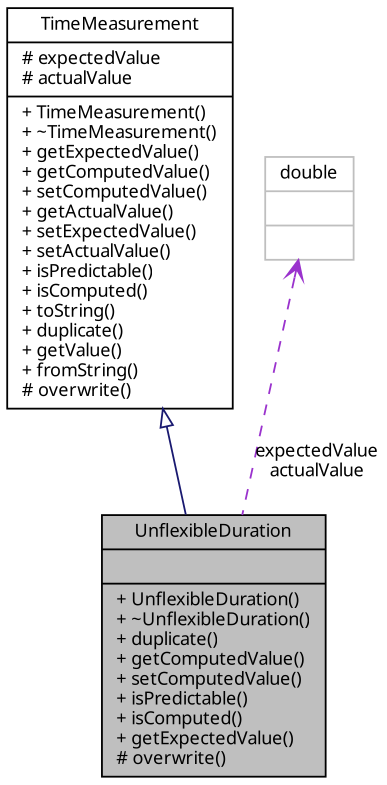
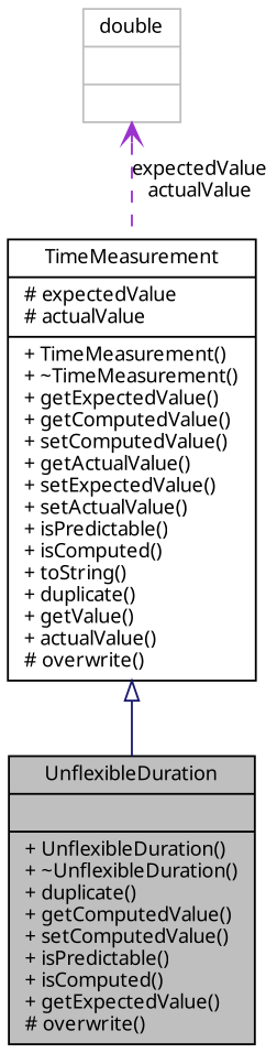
  digraph {
    node [color=black fillcolor=white fontname="FreeSans.ttf" fontsize=10 shape=record style=filled]
    edge [dir=back fontname="FreeSans.ttf" fontsize=10 labelfontname="FreeSans.ttf" labelfontsize=10]
    n1 [fillcolor=grey75 fontcolor=black height=0.2 label="{UnflexibleDuration\n||+ UnflexibleDuration()\l+ ~UnflexibleDuration()\l+ duplicate()\l+ getComputedValue()\l+ setComputedValue()\l+ isPredictable()\l+ isComputed()\l+ getExpectedValue()\l# overwrite()\l}" width=0.4]
-   n2 [height=0.2 label="{TimeMeasurement\n|# expectedValue\l# actualValue\l|+ TimeMeasurement()\l+ ~TimeMeasurement()\l+ getExpectedValue()\l+ getComputedValue()\l+ setComputedValue()\l+ getActualValue()\l+ setExpectedValue()\l+ setActualValue()\l+ isPredictable()\l+ isComputed()\l+ toString()\l+ duplicate()\l+ getValue()\l+ fromString()\l# overwrite()\l}" width=0.4]
+   n2 [height=0.2 label="{TimeMeasurement\n|# expectedValue\l# actualValue\l|+ TimeMeasurement()\l+ ~TimeMeasurement()\l+ getExpectedValue()\l+ getComputedValue()\l+ setComputedValue()\l+ getActualValue()\l+ setExpectedValue()\l+ setActualValue()\l+ isPredictable()\l+ isComputed()\l+ toString()\l+ duplicate()\l+ getValue()\l+ actualValue()\l# overwrite()\l}" width=0.4]
    n3 [color=grey75 height=0.2 label="{double\n||}" width=0.4]
    n2 -> n1 [arrowtail=empty color=midnightblue style=solid]
-   n3 -> n1 [arrowtail=open color=darkorchid3 label="expectedValue\nactualValue" style=dashed]
+   n3 -> n2 [arrowtail=open color=darkorchid3 label="expectedValue\nactualValue" style=dashed]
  }
